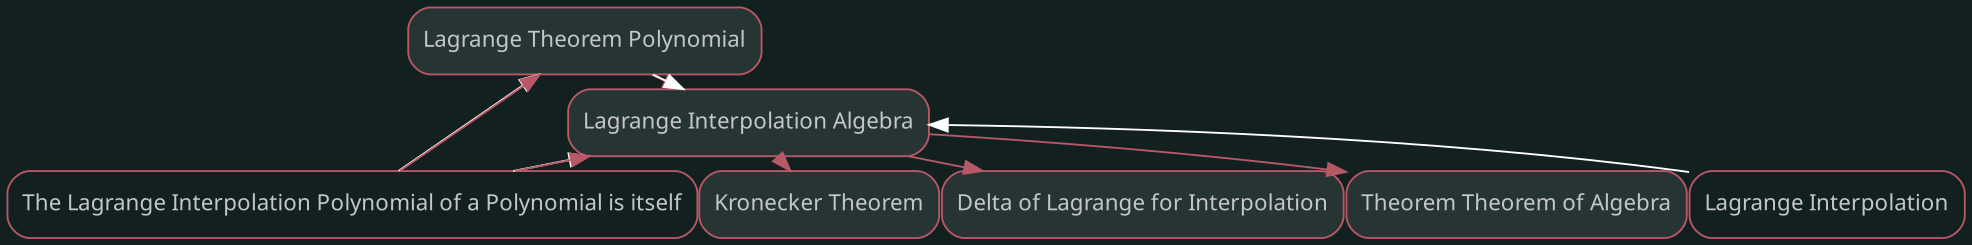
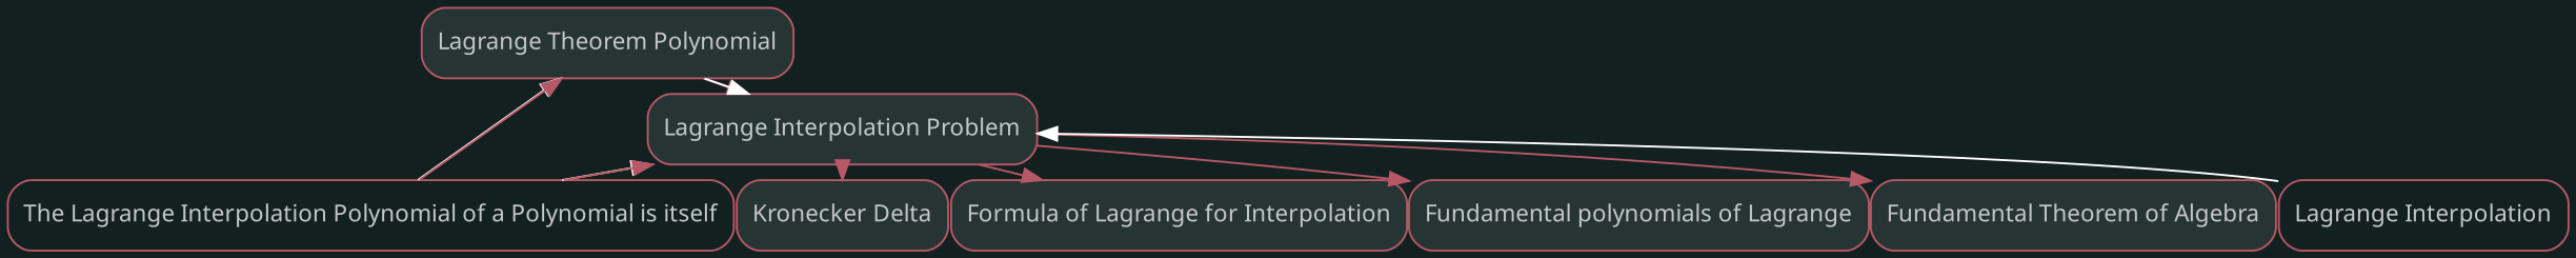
  digraph {
    bgcolor="#132020"
    nodesep=0
    rankdir=TB
    ranksep=0
    node [color="#b75867" fillcolor="#273434" fontcolor="#c4c7c7" fontname=sans fontsize="12px" labelfontname=sans shape=rectangle style="rounded,filled"]
    edge [color="#b75867"]
    n1 [label="Lagrange Theorem Polynomial"]
-   n2 [label="Lagrange Interpolation Algebra"]
+   n2 [label="Lagrange Interpolation Problem"]
    n3 [fillcolor="#FFFFFF" label="The Lagrange Interpolation Polynomial of a Polynomial is itself" style=rounded]
-   n4 [label="Kronecker Theorem"]
-   n5 [label="Delta of Lagrange for Interpolation"]
-   n7 [label="Theorem Theorem of Algebra"]
+   n4 [label="Kronecker Delta"]
+   n5 [label="Formula of Lagrange for Interpolation"]
+   n6 [label="Fundamental polynomials of Lagrange"]
+   n7 [label="Fundamental Theorem of Algebra"]
    n8 [fillcolor="#FFFFFF" label="Lagrange Interpolation" style=rounded]
    subgraph sub_1 {
      n1
      n2
    }
    subgraph sub_2 {
      n1
      n3
    }
    subgraph sub_3 {
      n2
      n4
      n5
+     n6
      n7
    }
    subgraph sub_4 {
      n1
      n2
      n3
      n8
    }
    subgraph sub_5 {
      n1
      n2
      n3
    }
    subgraph sub_6 {
    }
    n1 -> n2
    n1 -> n3 [color="#FFFFFF" dir=back]
    n2 -> n1 [color="#FFFFFF" dir=back]
    n2 -> n3 [color="#FFFFFF" dir=back]
    n2 -> n4
    n2 -> n5
+   n2 -> n6
    n2 -> n7
    n2 -> n8 [color="#FFFFFF" dir=back]
    n3 -> n1
    n3 -> n2
  }
